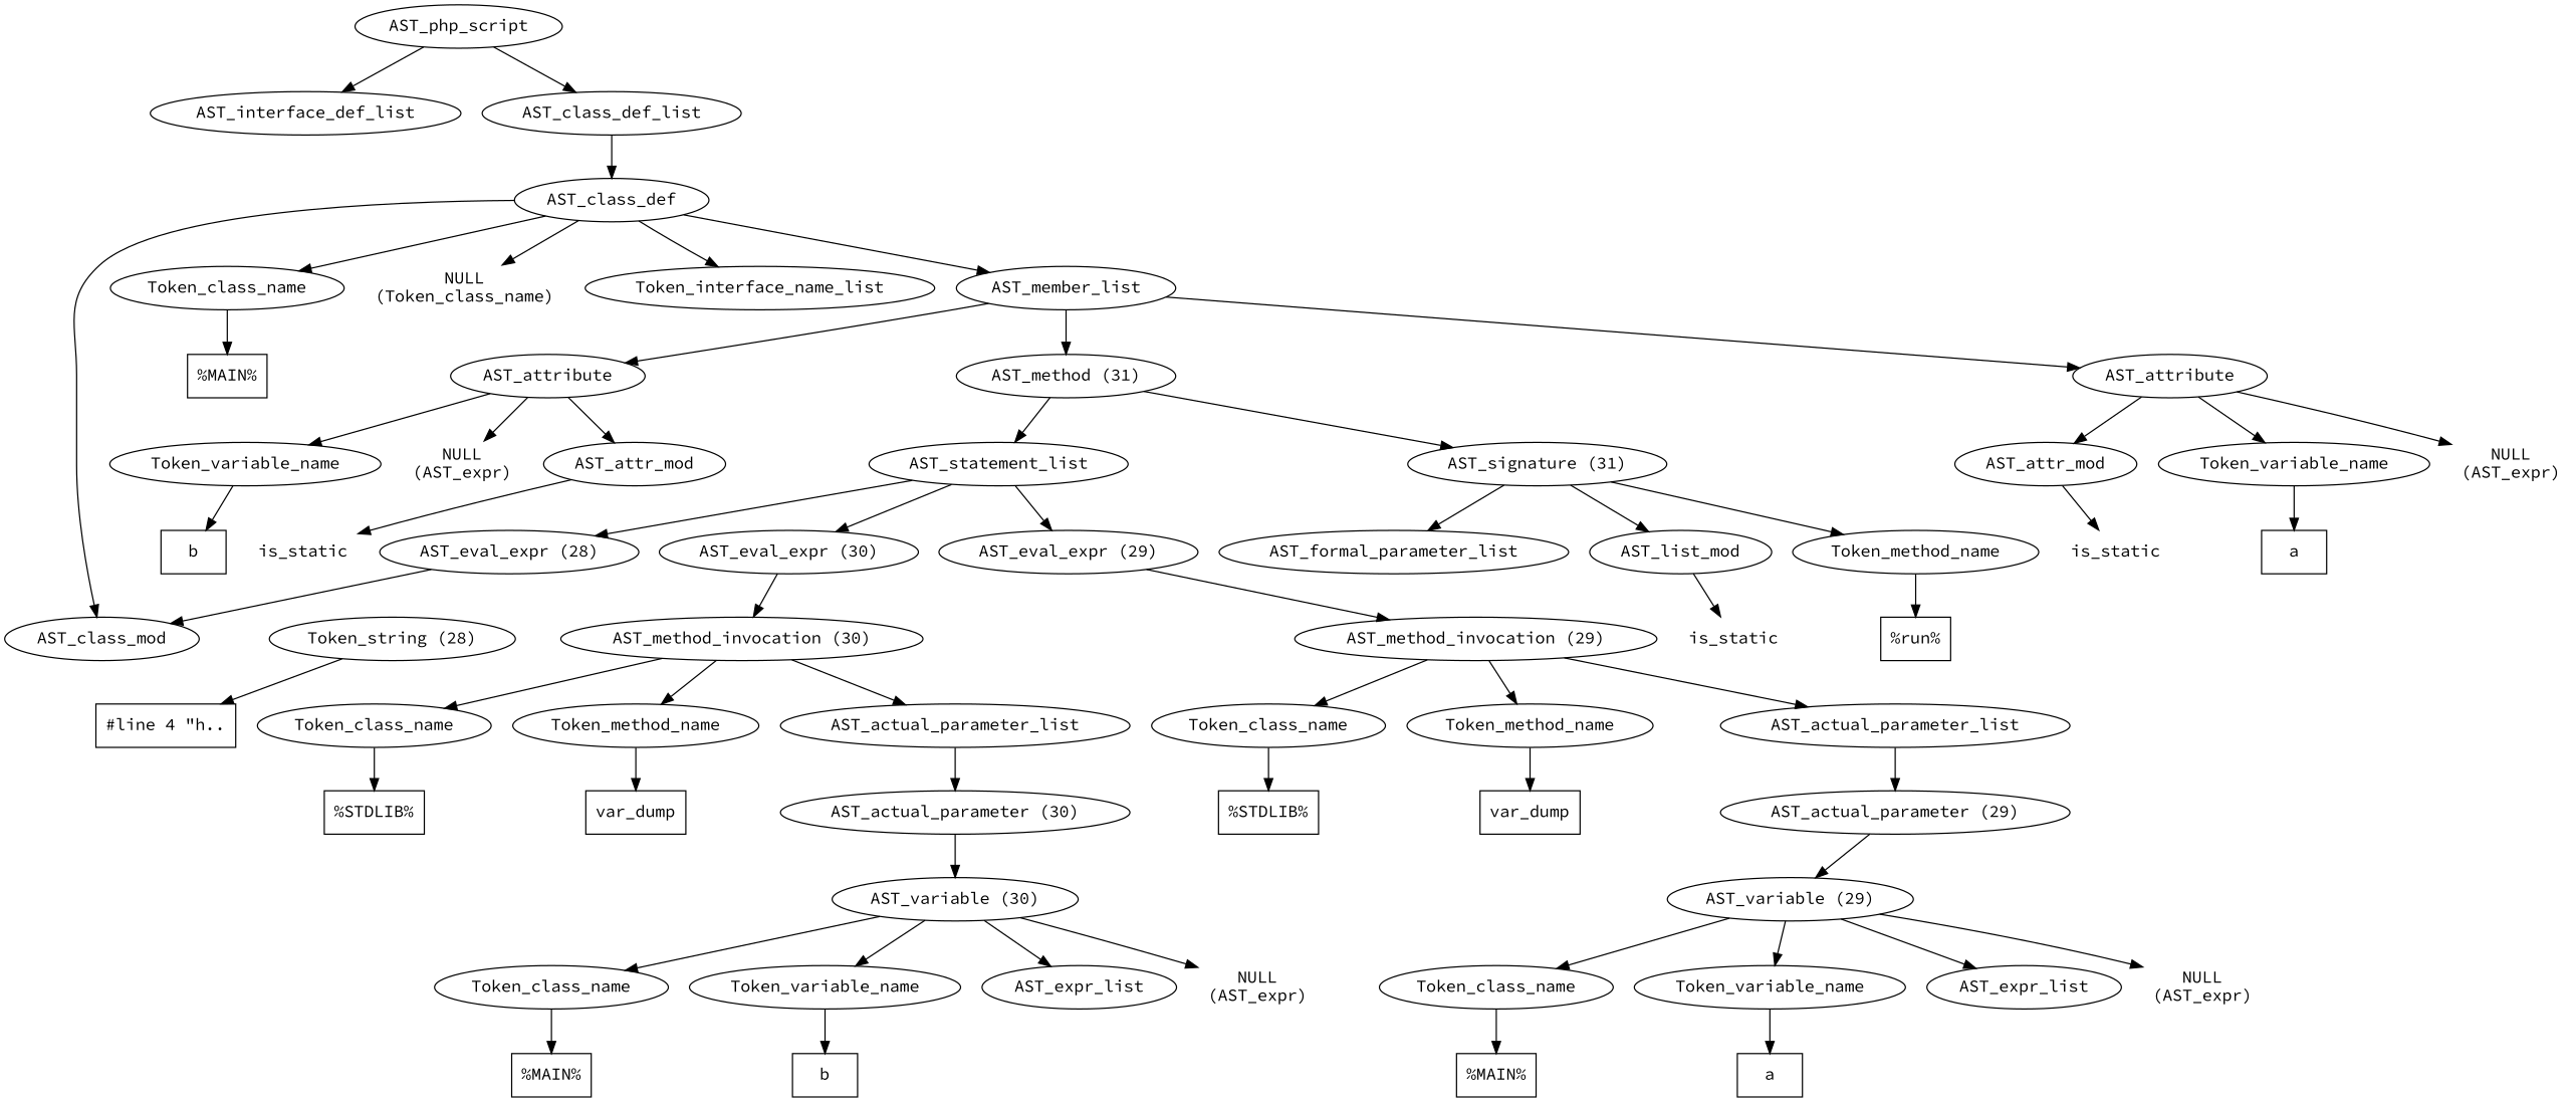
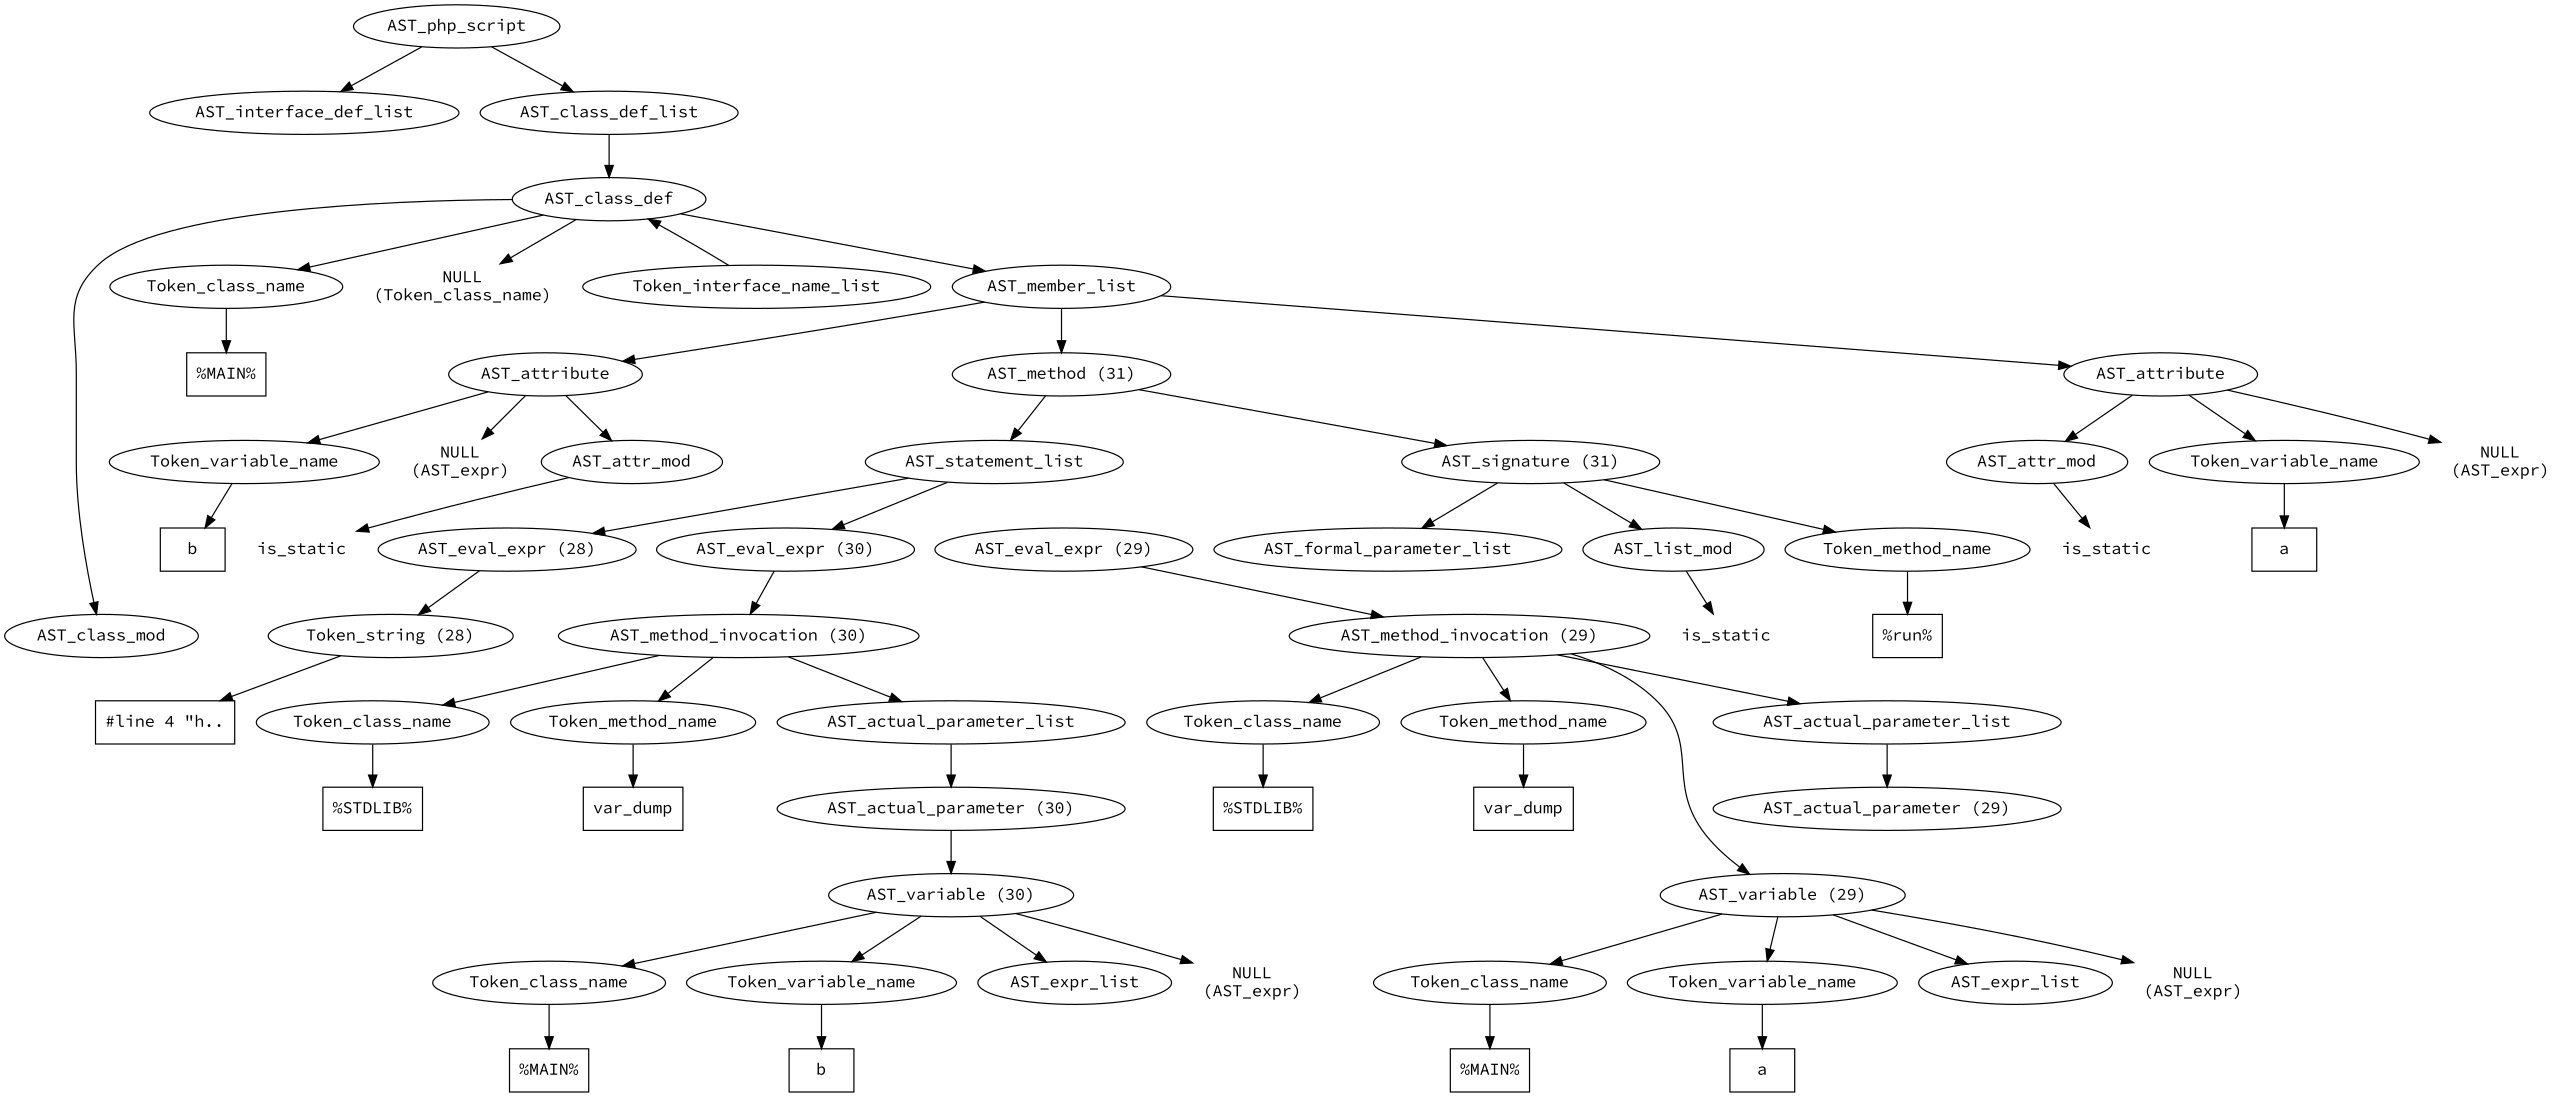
  digraph {
    fontname="Source Code Pro"
    node [fontname="Source Code Pro"]
    edge [fontname="Source Code Pro"]
    n1 [label=AST_php_script]
    n2 [label=AST_interface_def_list]
    n3 [label=AST_class_def_list]
    n4 [label=AST_class_def]
    n5 [label=AST_class_mod]
    n6 [label=Token_class_name]
    n7 [label="NULL\n(Token_class_name)" shape=plaintext]
    n8 [label=Token_interface_name_list]
    n9 [label=AST_member_list]
    n10 [label="%MAIN%" shape=box]
    n11 [label="AST_method (31)"]
    n12 [label=AST_attribute]
    n13 [label=AST_attribute]
    n14 [label="AST_signature (31)"]
    n15 [label=AST_statement_list]
    n16 [label=AST_attr_mod]
    n17 [label=Token_variable_name]
    n18 [label="NULL\n(AST_expr)" shape=plaintext]
    n19 [label=AST_attr_mod]
    n20 [label=Token_variable_name]
    n21 [label="NULL\n(AST_expr)" shape=plaintext]
    n22 [label=AST_list_mod]
    n23 [label=Token_method_name]
    n24 [label=AST_formal_parameter_list]
    n25 [label="AST_eval_expr (28)"]
    n26 [label="AST_eval_expr (29)"]
    n27 [label="AST_eval_expr (30)"]
    n28 [label=is_static shape=plaintext]
    n29 [label="%run%" shape=box]
    n30 [label="Token_string (28)"]
    n31 [label="AST_method_invocation (29)"]
    n32 [label="AST_method_invocation (30)"]
    n33 [label="#line 4 \"h.." shape=box]
    n34 [label=Token_class_name]
    n35 [label=Token_method_name]
    n36 [label=AST_actual_parameter_list]
    n37 [label="%STDLIB%" shape=box]
    n38 [label=var_dump shape=box]
    n39 [label="AST_actual_parameter (29)"]
    n40 [label="AST_variable (29)"]
    n41 [label=Token_class_name]
    n42 [label=Token_variable_name]
    n43 [label=AST_expr_list]
    n44 [label="NULL\n(AST_expr)" shape=plaintext]
    n45 [label="%MAIN%" shape=box]
    n46 [label=a shape=box]
    n47 [label=Token_class_name]
    n48 [label=Token_method_name]
    n49 [label=AST_actual_parameter_list]
    n50 [label="%STDLIB%" shape=box]
    n51 [label=var_dump shape=box]
    n52 [label="AST_actual_parameter (30)"]
    n53 [label="AST_variable (30)"]
    n54 [label=Token_class_name]
    n55 [label=Token_variable_name]
    n56 [label=AST_expr_list]
    n57 [label="NULL\n(AST_expr)" shape=plaintext]
    n58 [label="%MAIN%" shape=box]
    n59 [label=b shape=box]
    n60 [label=is_static shape=plaintext]
    n61 [label=a shape=box]
    n62 [label=is_static shape=plaintext]
    n63 [label=b shape=box]
    n1 -> n2
    n1 -> n3
    n3 -> n4
    n4 -> n5
    n4 -> n6
    n4 -> n7
-   n4 -> n8
+   n8 -> n4
    n4 -> n9
    n6 -> n10
    n9 -> n11
    n9 -> n12
    n9 -> n13
    n11 -> n14
    n11 -> n15
    n12 -> n16
    n12 -> n17
    n12 -> n18
    n13 -> n19
    n13 -> n20
    n13 -> n21
    n14 -> n22
    n14 -> n23
    n14 -> n24
    n15 -> n25
-   n15 -> n26
    n15 -> n27
    n16 -> n60
    n17 -> n61
    n19 -> n62
    n20 -> n63
    n22 -> n28
    n23 -> n29
-   n25 -> n5
+   n25 -> n30
    n26 -> n31
    n27 -> n32
    n30 -> n33
    n31 -> n34
    n31 -> n35
    n31 -> n36
    n32 -> n47
    n32 -> n48
    n32 -> n49
    n34 -> n37
    n35 -> n38
    n36 -> n39
-   n39 -> n40
+   n31 -> n40
    n40 -> n41
    n40 -> n42
    n40 -> n43
    n40 -> n44
    n41 -> n45
    n42 -> n46
    n47 -> n50
    n48 -> n51
    n49 -> n52
    n52 -> n53
    n53 -> n54
    n53 -> n55
    n53 -> n56
    n53 -> n57
    n54 -> n58
    n55 -> n59
  }
